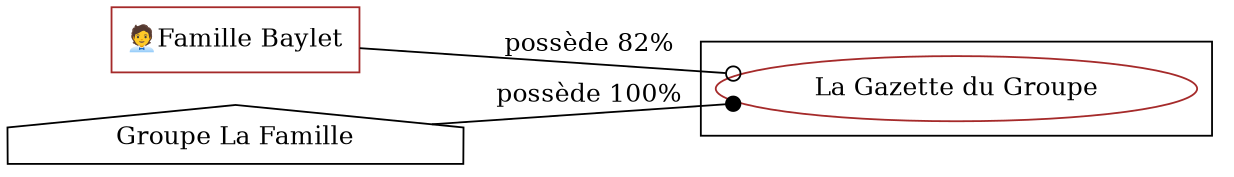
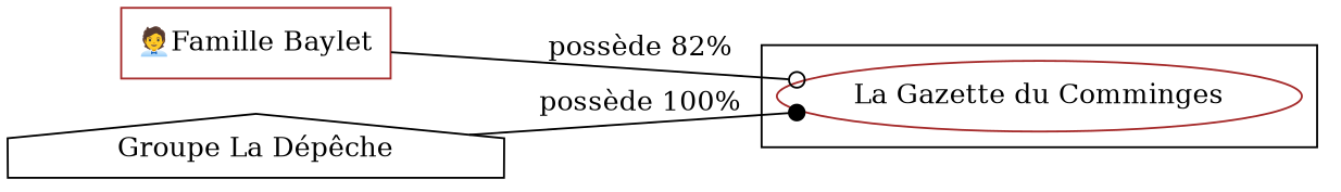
  digraph {
    rankdir=LR
    node [color=brown]
    n1 [label="🧑‍💼Famille Baylet" shape=box]
-   n2 [label="La Gazette du Groupe"]
-   n3 [color=black label="Groupe La Famille" shape=house]
+   n2 [label="La Gazette du Comminges"]
+   n3 [color=black label="Groupe La Dépêche" shape=house]
    subgraph sub_1 {
      n1
    }
    subgraph cluster_2 {
      n2
    }
    n1 -> n2 [arrowhead=odot label="possède 82%"]
    n3 -> n2 [arrowhead=dot label="possède 100%"]
  }
